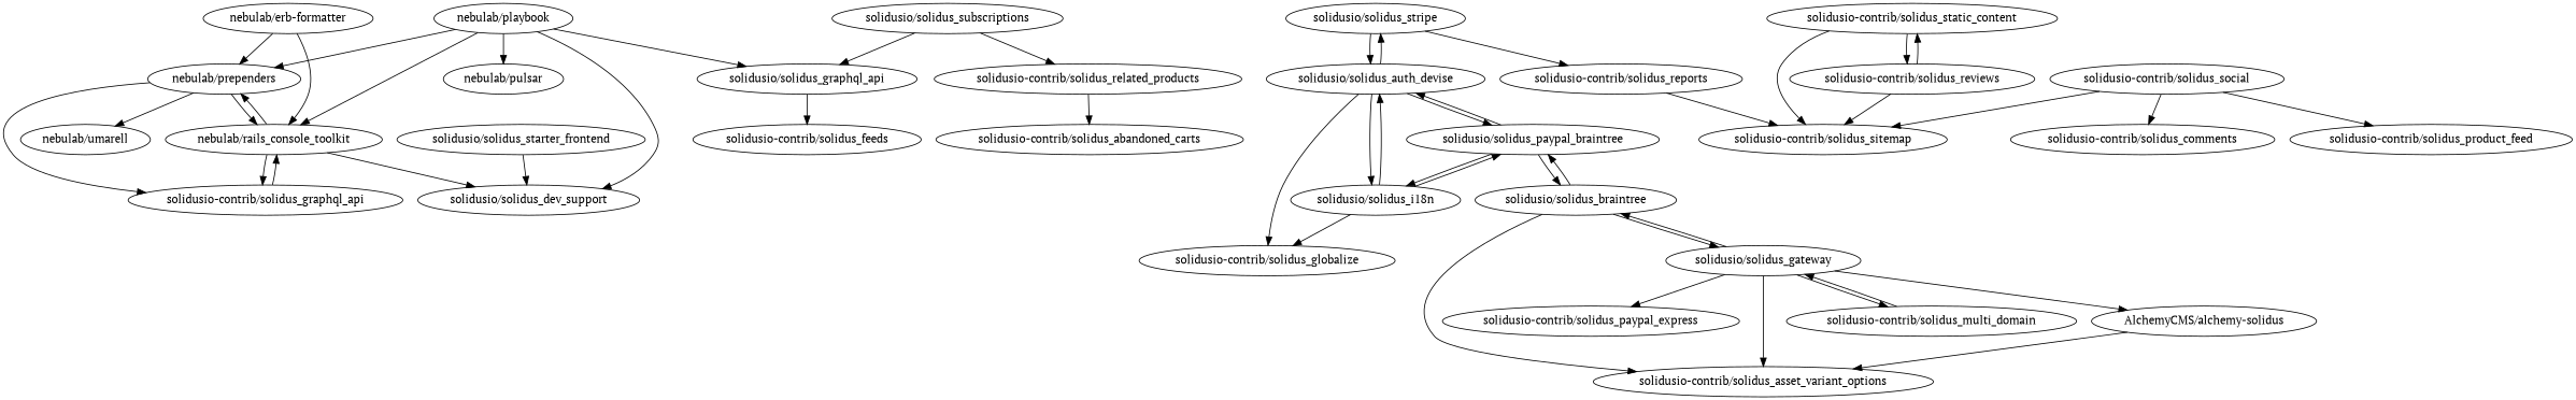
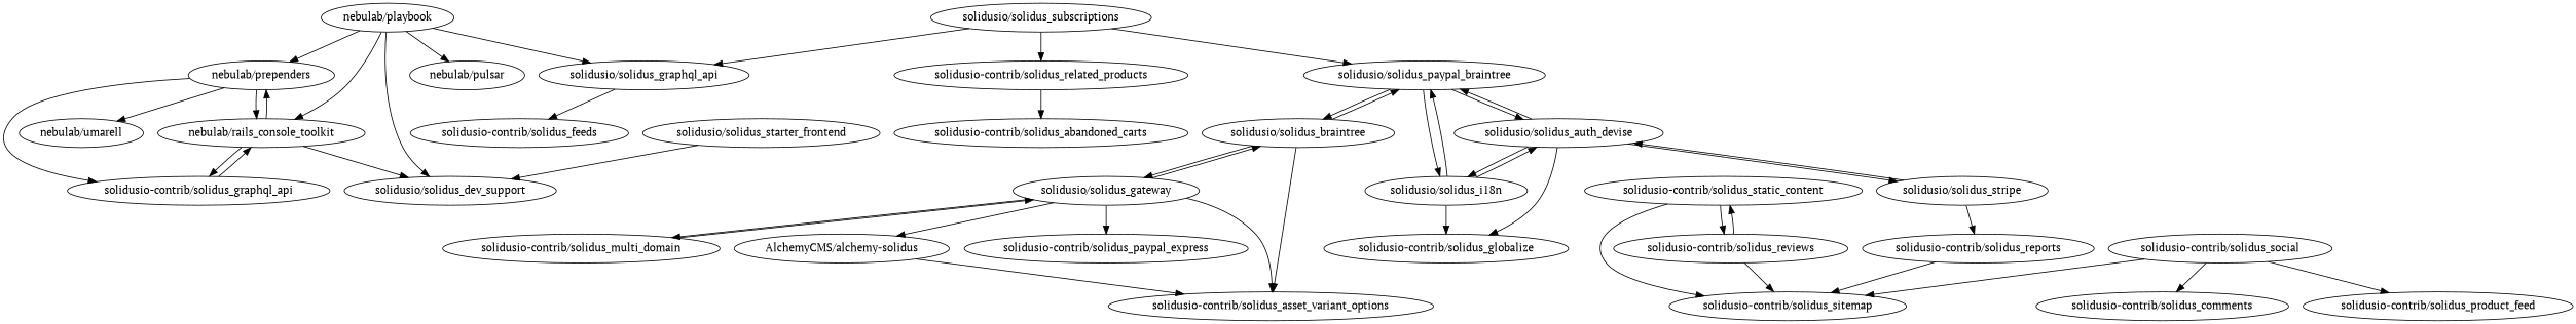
  digraph {
    fontname="PT Serif"
    node [fontname="PT Serif"]
    edge [fontname="PT Serif"]
    "nebulab/playbook" [l="-0.434,45.994"]
    "nebulab/prependers" [l="-0.455,46.01"]
    "solidusio/solidus_dev_support" [l="-0.456,45.984"]
    "nebulab/pulsar" [l="-0.417,46.006"]
    "nebulab/rails_console_toolkit" [l="-0.459,45.999"]
    "solidusio/solidus_graphql_api" [l="-0.396,45.981"]
    "nebulab/umarell" [l="-0.448,46.025"]
    "solidusio-contrib/solidus_graphql_api" [l="-0.475,46"]
    "solidusio-contrib/solidus_feeds" [l="-0.407,45.971"]
    "solidusio/solidus_stripe" [l="-0.258,45.978"]
    "solidusio/solidus_auth_devise" [l="-0.274,45.965"]
    "solidusio-contrib/solidus_reports" [l="-0.258,45.994"]
    "solidusio/solidus_paypal_braintree" [l="-0.299,45.961"]
    "solidusio/solidus_i18n" [l="-0.279,45.952"]
    "solidusio-contrib/solidus_globalize" [l="-0.258,45.953"]
    "solidusio-contrib/solidus_sitemap" [l="-0.269,46.008"]
    "solidusio/solidus_braintree" [l="-0.31,45.951"]
    "solidusio/solidus_starter_frontend" [l="-0.472,45.97"]
    "solidusio-contrib/solidus_multi_domain" [l="-0.316,45.977"]
    "solidusio/solidus_gateway" [l="-0.325,45.957"]
    "solidusio-contrib/solidus_social" [l="-0.296,45.999"]
    "solidusio-contrib/solidus_comments" [l="-0.312,46.009"]
    "solidusio-contrib/solidus_product_feed" [l="-0.293,46.013"]
    "solidusio-contrib/solidus_asset_variant_options" [l="-0.327,45.945"]
    "solidusio-contrib/solidus_paypal_express" [l="-0.318,45.939"]
    "AlchemyCMS/alchemy-solidus" [l="-0.345,45.943"]
-   "nebulab/erb-formatter" [l="-0.478,46.017"]
    "solidusio-contrib/solidus_related_products" [l="-0.371,45.952"]
    "solidusio-contrib/solidus_abandoned_carts" [l="-0.388,45.943"]
    "solidusio-contrib/solidus_static_content" [l="-0.25,46.016"]
    "solidusio-contrib/solidus_reviews" [l="-0.262,46.022"]
    "solidusio/solidus_subscriptions" [l="-0.354,45.968"]
    "nebulab/playbook" -> "nebulab/prependers"
    "nebulab/playbook" -> "solidusio/solidus_dev_support"
    "nebulab/playbook" -> "nebulab/pulsar"
    "nebulab/playbook" -> "nebulab/rails_console_toolkit"
    "nebulab/playbook" -> "solidusio/solidus_graphql_api"
    "nebulab/prependers" -> "nebulab/rails_console_toolkit"
    "nebulab/prependers" -> "nebulab/umarell"
    "nebulab/prependers" -> "solidusio-contrib/solidus_graphql_api"
    "nebulab/rails_console_toolkit" -> "nebulab/prependers"
    "nebulab/rails_console_toolkit" -> "solidusio/solidus_dev_support"
    "nebulab/rails_console_toolkit" -> "solidusio-contrib/solidus_graphql_api"
    "solidusio/solidus_graphql_api" -> "solidusio-contrib/solidus_feeds"
    "solidusio-contrib/solidus_graphql_api" -> "nebulab/rails_console_toolkit"
    "solidusio/solidus_stripe" -> "solidusio/solidus_auth_devise"
    "solidusio/solidus_stripe" -> "solidusio-contrib/solidus_reports"
    "solidusio/solidus_auth_devise" -> "solidusio/solidus_stripe"
    "solidusio/solidus_auth_devise" -> "solidusio/solidus_paypal_braintree"
    "solidusio/solidus_auth_devise" -> "solidusio/solidus_i18n"
    "solidusio/solidus_auth_devise" -> "solidusio-contrib/solidus_globalize"
    "solidusio-contrib/solidus_reports" -> "solidusio-contrib/solidus_sitemap"
    "solidusio/solidus_paypal_braintree" -> "solidusio/solidus_auth_devise"
    "solidusio/solidus_paypal_braintree" -> "solidusio/solidus_i18n"
    "solidusio/solidus_paypal_braintree" -> "solidusio/solidus_braintree"
    "solidusio/solidus_i18n" -> "solidusio/solidus_auth_devise"
    "solidusio/solidus_i18n" -> "solidusio/solidus_paypal_braintree"
    "solidusio/solidus_i18n" -> "solidusio-contrib/solidus_globalize"
    "solidusio/solidus_braintree" -> "solidusio/solidus_paypal_braintree"
    "solidusio/solidus_braintree" -> "solidusio/solidus_gateway"
    "solidusio/solidus_braintree" -> "solidusio-contrib/solidus_asset_variant_options"
    "solidusio/solidus_starter_frontend" -> "solidusio/solidus_dev_support"
    "solidusio-contrib/solidus_multi_domain" -> "solidusio/solidus_gateway"
    "solidusio/solidus_gateway" -> "solidusio/solidus_braintree"
    "solidusio/solidus_gateway" -> "solidusio-contrib/solidus_multi_domain"
    "solidusio/solidus_gateway" -> "solidusio-contrib/solidus_asset_variant_options"
    "solidusio/solidus_gateway" -> "solidusio-contrib/solidus_paypal_express"
    "solidusio/solidus_gateway" -> "AlchemyCMS/alchemy-solidus"
    "solidusio-contrib/solidus_social" -> "solidusio-contrib/solidus_sitemap"
    "solidusio-contrib/solidus_social" -> "solidusio-contrib/solidus_comments"
    "solidusio-contrib/solidus_social" -> "solidusio-contrib/solidus_product_feed"
    "AlchemyCMS/alchemy-solidus" -> "solidusio-contrib/solidus_asset_variant_options"
-   "nebulab/erb-formatter" -> "nebulab/prependers"
-   "nebulab/erb-formatter" -> "nebulab/rails_console_toolkit"
    "solidusio-contrib/solidus_related_products" -> "solidusio-contrib/solidus_abandoned_carts"
    "solidusio-contrib/solidus_static_content" -> "solidusio-contrib/solidus_sitemap"
    "solidusio-contrib/solidus_static_content" -> "solidusio-contrib/solidus_reviews"
    "solidusio-contrib/solidus_reviews" -> "solidusio-contrib/solidus_sitemap"
    "solidusio-contrib/solidus_reviews" -> "solidusio-contrib/solidus_static_content"
    "solidusio/solidus_subscriptions" -> "solidusio/solidus_graphql_api"
+   "solidusio/solidus_subscriptions" -> "solidusio/solidus_paypal_braintree"
    "solidusio/solidus_subscriptions" -> "solidusio-contrib/solidus_related_products"
  }
